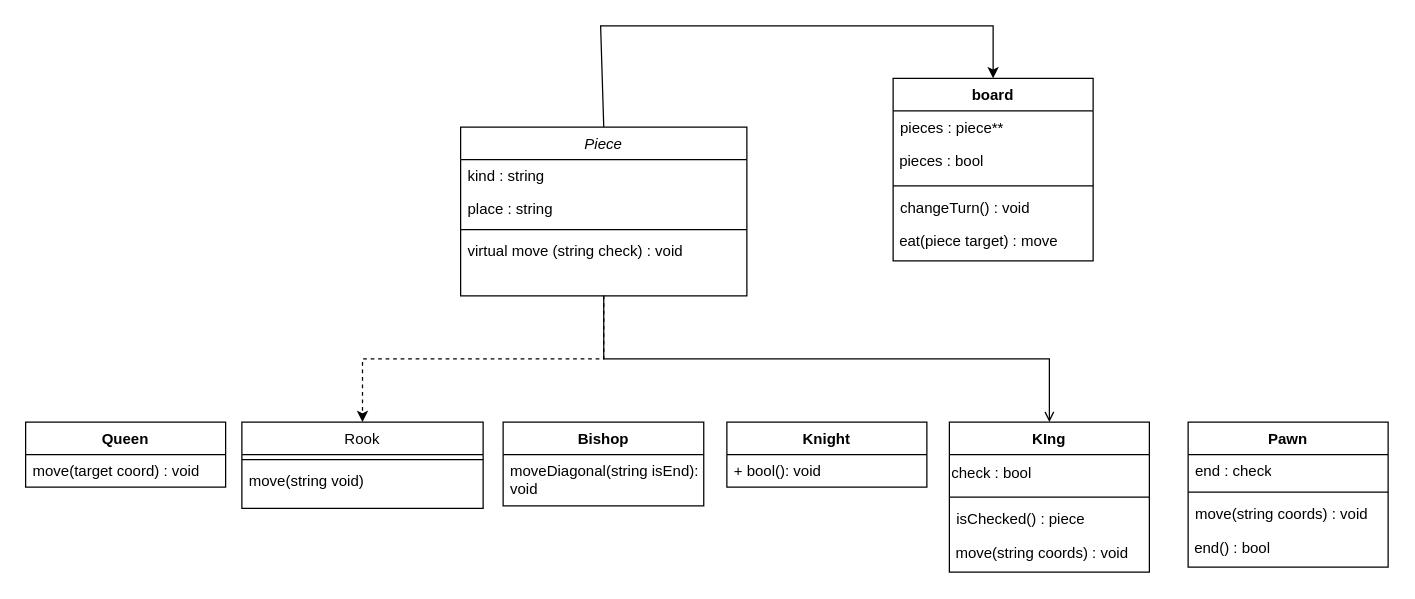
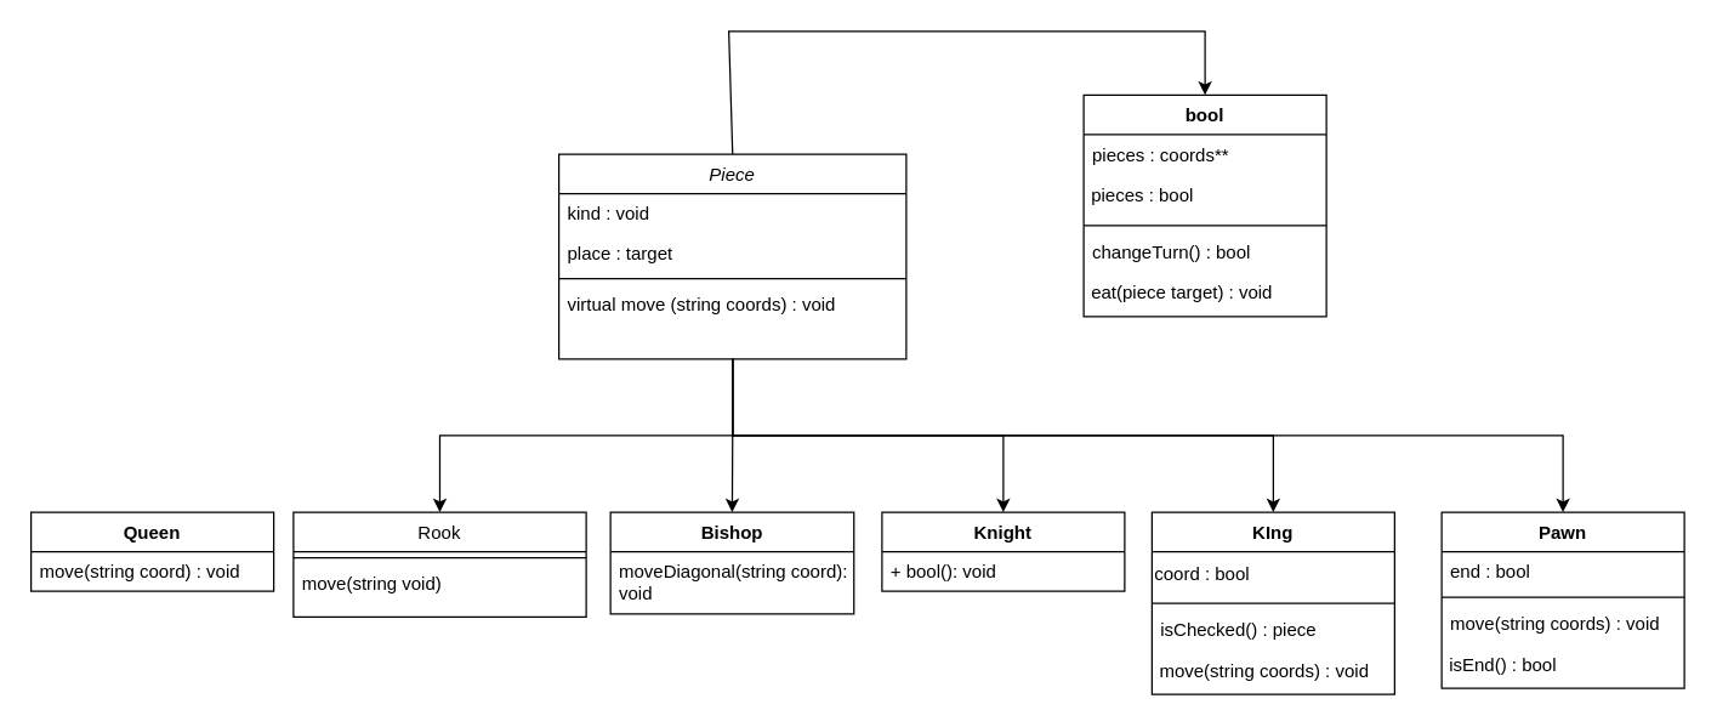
  <mxCell id="0" />
  <mxCell id="1" parent="0" />
- <mxCell id="3" style="edgeStyle=orthogonalEdgeStyle;rounded=0;orthogonalLoop=1;jettySize=auto;html=1;exitX=0.5;exitY=1;exitDx=0;exitDy=0;dashed=1;" parent="1" source="8" target="13" edge="1"><mxGeometry relative="1" as="geometry" /></mxCell>
- <mxCell id="4" style="edgeStyle=orthogonalEdgeStyle;rounded=0;orthogonalLoop=1;jettySize=auto;html=1;exitX=0.5;exitY=1;exitDx=0;exitDy=0;endArrow=open;" parent="1" source="8" target="18" edge="1"><mxGeometry relative="1" as="geometry" /></mxCell>
+ <mxCell id="2" style="edgeStyle=orthogonalEdgeStyle;rounded=0;orthogonalLoop=1;jettySize=auto;html=1;exitX=0.5;exitY=1;exitDx=0;exitDy=0;entryX=0.5;entryY=0;entryDx=0;entryDy=0;" parent="1" source="8" target="23" edge="1"><mxGeometry relative="1" as="geometry"><mxPoint x="380" y="322" as="targetPoint" /></mxGeometry></mxCell>
+ <mxCell id="3" style="edgeStyle=orthogonalEdgeStyle;rounded=0;orthogonalLoop=1;jettySize=auto;html=1;exitX=0.5;exitY=1;exitDx=0;exitDy=0;" parent="1" source="8" target="13" edge="1"><mxGeometry relative="1" as="geometry" /></mxCell>
+ <mxCell id="4" style="edgeStyle=orthogonalEdgeStyle;rounded=0;orthogonalLoop=1;jettySize=auto;html=1;exitX=0.5;exitY=1;exitDx=0;exitDy=0;" parent="1" source="8" target="18" edge="1"><mxGeometry relative="1" as="geometry" /></mxCell>
+ <mxCell id="5" style="edgeStyle=orthogonalEdgeStyle;rounded=0;orthogonalLoop=1;jettySize=auto;html=1;exitX=0.5;exitY=1;exitDx=0;exitDy=0;" parent="1" source="8" target="25" edge="1"><mxGeometry relative="1" as="geometry" /></mxCell>
+ <mxCell id="6" style="edgeStyle=orthogonalEdgeStyle;rounded=0;orthogonalLoop=1;jettySize=auto;html=1;exitX=0.5;exitY=1;exitDx=0;exitDy=0;" parent="1" source="8" target="27" edge="1"><mxGeometry relative="1" as="geometry" /></mxCell>
  <mxCell id="7" style="edgeStyle=none;rounded=0;orthogonalLoop=1;jettySize=auto;html=1;exitX=0.5;exitY=0;exitDx=0;exitDy=0;entryX=0.5;entryY=0;entryDx=0;entryDy=0;" parent="1" source="8" target="32" edge="1"><mxGeometry relative="1" as="geometry"><mxPoint x="710" y="41" as="targetPoint" /><Array as="points"><mxPoint x="480" y="20" /><mxPoint x="794" y="20" /></Array></mxGeometry></mxCell>
  <mxCell id="8" value="Piece" style="swimlane;fontStyle=2;align=center;verticalAlign=top;childLayout=stackLayout;horizontal=1;startSize=26;horizontalStack=0;resizeParent=1;resizeLast=0;collapsible=1;marginBottom=0;rounded=0;shadow=0;strokeWidth=1;" parent="1" vertex="1"><mxGeometry x="368" y="101" width="229" height="135" as="geometry"><mxRectangle x="230" y="140" width="160" height="26" as="alternateBounds" /></mxGeometry></mxCell>
- <mxCell id="9" value="kind : string" style="text;align=left;verticalAlign=top;spacingLeft=4;spacingRight=4;overflow=hidden;rotatable=0;points=[[0,0.5],[1,0.5]];portConstraint=eastwest;" parent="8" vertex="1"><mxGeometry y="26" width="229" height="26" as="geometry" /></mxCell>
- <mxCell id="10" value="place : string" style="text;align=left;verticalAlign=top;spacingLeft=4;spacingRight=4;overflow=hidden;rotatable=0;points=[[0,0.5],[1,0.5]];portConstraint=eastwest;rounded=0;shadow=0;html=0;" parent="8" vertex="1"><mxGeometry y="52" width="229" height="26" as="geometry" /></mxCell>
+ <mxCell id="9" value="kind : void" style="text;align=left;verticalAlign=top;spacingLeft=4;spacingRight=4;overflow=hidden;rotatable=0;points=[[0,0.5],[1,0.5]];portConstraint=eastwest;" parent="8" vertex="1"><mxGeometry y="26" width="229" height="26" as="geometry" /></mxCell>
+ <mxCell id="10" value="place : target" style="text;align=left;verticalAlign=top;spacingLeft=4;spacingRight=4;overflow=hidden;rotatable=0;points=[[0,0.5],[1,0.5]];portConstraint=eastwest;rounded=0;shadow=0;html=0;" parent="8" vertex="1"><mxGeometry y="52" width="229" height="26" as="geometry" /></mxCell>
  <mxCell id="11" value="" style="line;html=1;strokeWidth=1;align=left;verticalAlign=middle;spacingTop=-1;spacingLeft=3;spacingRight=3;rotatable=0;labelPosition=right;points=[];portConstraint=eastwest;" parent="8" vertex="1"><mxGeometry y="78" width="229" height="8" as="geometry" /></mxCell>
- <mxCell id="12" value="virtual move (string check) : void&#10;" style="text;align=left;verticalAlign=top;spacingLeft=4;spacingRight=4;overflow=hidden;rotatable=0;points=[[0,0.5],[1,0.5]];portConstraint=eastwest;" parent="8" vertex="1"><mxGeometry y="86" width="229" height="49" as="geometry" /></mxCell>
+ <mxCell id="12" value="virtual move (string coords) : void&#10;" style="text;align=left;verticalAlign=top;spacingLeft=4;spacingRight=4;overflow=hidden;rotatable=0;points=[[0,0.5],[1,0.5]];portConstraint=eastwest;" parent="8" vertex="1"><mxGeometry y="86" width="229" height="49" as="geometry" /></mxCell>
  <mxCell id="13" value="Rook" style="swimlane;fontStyle=0;align=center;verticalAlign=top;childLayout=stackLayout;horizontal=1;startSize=26;horizontalStack=0;resizeParent=1;resizeLast=0;collapsible=1;marginBottom=0;rounded=0;shadow=0;strokeWidth=1;" parent="1" vertex="1"><mxGeometry x="193" y="337" width="193" height="69" as="geometry"><mxRectangle x="130" y="380" width="160" height="26" as="alternateBounds" /></mxGeometry></mxCell>
  <mxCell id="14" value="" style="line;html=1;strokeWidth=1;align=left;verticalAlign=middle;spacingTop=-1;spacingLeft=3;spacingRight=3;rotatable=0;labelPosition=right;points=[];portConstraint=eastwest;" parent="13" vertex="1"><mxGeometry y="26" width="193" height="8" as="geometry" /></mxCell>
  <mxCell id="15" value="move(string void)" style="text;align=left;verticalAlign=top;spacingLeft=4;spacingRight=4;overflow=hidden;rotatable=0;points=[[0,0.5],[1,0.5]];portConstraint=eastwest;labelBackgroundColor=none;" parent="13" vertex="1"><mxGeometry y="34" width="193" height="35" as="geometry" /></mxCell>
  <mxCell id="16" value="Queen&lt;div&gt;&lt;br&gt;&lt;/div&gt;" style="swimlane;fontStyle=1;align=center;verticalAlign=top;childLayout=stackLayout;horizontal=1;startSize=26;horizontalStack=0;resizeParent=1;resizeParentMax=0;resizeLast=0;collapsible=1;marginBottom=0;whiteSpace=wrap;html=1;" parent="1" vertex="1"><mxGeometry x="20" y="337" width="160" height="52" as="geometry" /></mxCell>
- <mxCell id="17" value="move(target coord) : void" style="text;strokeColor=none;fillColor=none;align=left;verticalAlign=top;spacingLeft=4;spacingRight=4;overflow=hidden;rotatable=0;points=[[0,0.5],[1,0.5]];portConstraint=eastwest;whiteSpace=wrap;html=1;" parent="16" vertex="1"><mxGeometry y="26" width="160" height="26" as="geometry" /></mxCell>
+ <mxCell id="17" value="move(string coord) : void" style="text;strokeColor=none;fillColor=none;align=left;verticalAlign=top;spacingLeft=4;spacingRight=4;overflow=hidden;rotatable=0;points=[[0,0.5],[1,0.5]];portConstraint=eastwest;whiteSpace=wrap;html=1;" parent="16" vertex="1"><mxGeometry y="26" width="160" height="26" as="geometry" /></mxCell>
  <mxCell id="18" value="KIng" style="swimlane;fontStyle=1;align=center;verticalAlign=top;childLayout=stackLayout;horizontal=1;startSize=26;horizontalStack=0;resizeParent=1;resizeParentMax=0;resizeLast=0;collapsible=1;marginBottom=0;whiteSpace=wrap;html=1;" parent="1" vertex="1"><mxGeometry x="759" y="337" width="160" height="120" as="geometry" /></mxCell>
- <mxCell id="19" value="check : bool" style="text;html=1;align=left;verticalAlign=middle;whiteSpace=wrap;rounded=0;" parent="18" vertex="1"><mxGeometry y="26" width="160" height="30" as="geometry" /></mxCell>
+ <mxCell id="19" value="coord : bool" style="text;html=1;align=left;verticalAlign=middle;whiteSpace=wrap;rounded=0;" parent="18" vertex="1"><mxGeometry y="26" width="160" height="30" as="geometry" /></mxCell>
  <mxCell id="20" value="" style="line;strokeWidth=1;fillColor=none;align=left;verticalAlign=middle;spacingTop=-1;spacingLeft=3;spacingRight=3;rotatable=0;labelPosition=right;points=[];portConstraint=eastwest;strokeColor=inherit;" parent="18" vertex="1"><mxGeometry y="56" width="160" height="8" as="geometry" /></mxCell>
  <mxCell id="21" value="isChecked() : piece" style="text;strokeColor=none;fillColor=none;align=left;verticalAlign=top;spacingLeft=4;spacingRight=4;overflow=hidden;rotatable=0;points=[[0,0.5],[1,0.5]];portConstraint=eastwest;whiteSpace=wrap;html=1;" parent="18" vertex="1"><mxGeometry y="64" width="160" height="26" as="geometry" /></mxCell>
  <mxCell id="22" value="&amp;nbsp;move(string coords) : void" style="text;html=1;align=left;verticalAlign=middle;whiteSpace=wrap;rounded=0;" parent="18" vertex="1"><mxGeometry y="90" width="160" height="30" as="geometry" /></mxCell>
  <mxCell id="23" value="Bishop" style="swimlane;fontStyle=1;align=center;verticalAlign=top;childLayout=stackLayout;horizontal=1;startSize=26;horizontalStack=0;resizeParent=1;resizeParentMax=0;resizeLast=0;collapsible=1;marginBottom=0;whiteSpace=wrap;html=1;" parent="1" vertex="1"><mxGeometry x="402" y="337" width="160.5" height="67" as="geometry" /></mxCell>
- <mxCell id="24" value="moveDiagonal(string isEnd): void" style="text;strokeColor=none;fillColor=none;align=left;verticalAlign=top;spacingLeft=4;spacingRight=4;overflow=hidden;rotatable=0;points=[[0,0.5],[1,0.5]];portConstraint=eastwest;whiteSpace=wrap;html=1;" parent="23" vertex="1"><mxGeometry y="26" width="160.5" height="41" as="geometry" /></mxCell>
+ <mxCell id="24" value="moveDiagonal(string coord): void" style="text;strokeColor=none;fillColor=none;align=left;verticalAlign=top;spacingLeft=4;spacingRight=4;overflow=hidden;rotatable=0;points=[[0,0.5],[1,0.5]];portConstraint=eastwest;whiteSpace=wrap;html=1;" parent="23" vertex="1"><mxGeometry y="26" width="160.5" height="41" as="geometry" /></mxCell>
  <mxCell id="25" value="Knight" style="swimlane;fontStyle=1;align=center;verticalAlign=top;childLayout=stackLayout;horizontal=1;startSize=26;horizontalStack=0;resizeParent=1;resizeParentMax=0;resizeLast=0;collapsible=1;marginBottom=0;whiteSpace=wrap;html=1;" parent="1" vertex="1"><mxGeometry x="581" y="337" width="160" height="52" as="geometry" /></mxCell>
  <mxCell id="26" value="+ bool(): void" style="text;strokeColor=none;fillColor=none;align=left;verticalAlign=top;spacingLeft=4;spacingRight=4;overflow=hidden;rotatable=0;points=[[0,0.5],[1,0.5]];portConstraint=eastwest;whiteSpace=wrap;html=1;" parent="25" vertex="1"><mxGeometry y="26" width="160" height="26" as="geometry" /></mxCell>
  <mxCell id="27" value="Pawn" style="swimlane;fontStyle=1;align=center;verticalAlign=top;childLayout=stackLayout;horizontal=1;startSize=26;horizontalStack=0;resizeParent=1;resizeParentMax=0;resizeLast=0;collapsible=1;marginBottom=0;whiteSpace=wrap;html=1;" parent="1" vertex="1"><mxGeometry x="950" y="337" width="160" height="116" as="geometry" /></mxCell>
- <mxCell id="28" value="end : check" style="text;strokeColor=none;fillColor=none;align=left;verticalAlign=top;spacingLeft=4;spacingRight=4;overflow=hidden;rotatable=0;points=[[0,0.5],[1,0.5]];portConstraint=eastwest;whiteSpace=wrap;html=1;" parent="27" vertex="1"><mxGeometry y="26" width="160" height="26" as="geometry" /></mxCell>
+ <mxCell id="28" value="end : bool" style="text;strokeColor=none;fillColor=none;align=left;verticalAlign=top;spacingLeft=4;spacingRight=4;overflow=hidden;rotatable=0;points=[[0,0.5],[1,0.5]];portConstraint=eastwest;whiteSpace=wrap;html=1;" parent="27" vertex="1"><mxGeometry y="26" width="160" height="26" as="geometry" /></mxCell>
  <mxCell id="29" value="" style="line;strokeWidth=1;fillColor=none;align=left;verticalAlign=middle;spacingTop=-1;spacingLeft=3;spacingRight=3;rotatable=0;labelPosition=right;points=[];portConstraint=eastwest;strokeColor=inherit;" parent="27" vertex="1"><mxGeometry y="52" width="160" height="8" as="geometry" /></mxCell>
  <mxCell id="30" value="move(string coords) : void" style="text;strokeColor=none;fillColor=none;align=left;verticalAlign=top;spacingLeft=4;spacingRight=4;overflow=hidden;rotatable=0;points=[[0,0.5],[1,0.5]];portConstraint=eastwest;whiteSpace=wrap;html=1;" parent="27" vertex="1"><mxGeometry y="60" width="160" height="26" as="geometry" /></mxCell>
- <mxCell id="31" value="&amp;nbsp;end() : bool" style="text;html=1;align=left;verticalAlign=middle;whiteSpace=wrap;rounded=0;" parent="27" vertex="1"><mxGeometry y="86" width="160" height="30" as="geometry" /></mxCell>
- <mxCell id="32" value="board" style="swimlane;fontStyle=1;align=center;verticalAlign=top;childLayout=stackLayout;horizontal=1;startSize=26;horizontalStack=0;resizeParent=1;resizeParentMax=0;resizeLast=0;collapsible=1;marginBottom=0;whiteSpace=wrap;html=1;" parent="1" vertex="1"><mxGeometry x="714" y="62" width="160" height="146" as="geometry" /></mxCell>
- <mxCell id="33" value="pieces : piece**" style="text;strokeColor=none;fillColor=none;align=left;verticalAlign=top;spacingLeft=4;spacingRight=4;overflow=hidden;rotatable=0;points=[[0,0.5],[1,0.5]];portConstraint=eastwest;whiteSpace=wrap;html=1;" parent="32" vertex="1"><mxGeometry y="26" width="160" height="26" as="geometry" /></mxCell>
+ <mxCell id="31" value="&amp;nbsp;isEnd() : bool" style="text;html=1;align=left;verticalAlign=middle;whiteSpace=wrap;rounded=0;" parent="27" vertex="1"><mxGeometry y="86" width="160" height="30" as="geometry" /></mxCell>
+ <mxCell id="32" value="bool" style="swimlane;fontStyle=1;align=center;verticalAlign=top;childLayout=stackLayout;horizontal=1;startSize=26;horizontalStack=0;resizeParent=1;resizeParentMax=0;resizeLast=0;collapsible=1;marginBottom=0;whiteSpace=wrap;html=1;" parent="1" vertex="1"><mxGeometry x="714" y="62" width="160" height="146" as="geometry" /></mxCell>
+ <mxCell id="33" value="pieces : coords**" style="text;strokeColor=none;fillColor=none;align=left;verticalAlign=top;spacingLeft=4;spacingRight=4;overflow=hidden;rotatable=0;points=[[0,0.5],[1,0.5]];portConstraint=eastwest;whiteSpace=wrap;html=1;" parent="32" vertex="1"><mxGeometry y="26" width="160" height="26" as="geometry" /></mxCell>
  <mxCell id="34" value="&amp;nbsp;pieces : bool" style="text;html=1;align=left;verticalAlign=middle;whiteSpace=wrap;rounded=0;" parent="32" vertex="1"><mxGeometry y="52" width="160" height="30" as="geometry" /></mxCell>
  <mxCell id="35" value="" style="line;strokeWidth=1;fillColor=none;align=left;verticalAlign=middle;spacingTop=-1;spacingLeft=3;spacingRight=3;rotatable=0;labelPosition=right;points=[];portConstraint=eastwest;strokeColor=inherit;" parent="32" vertex="1"><mxGeometry y="82" width="160" height="8" as="geometry" /></mxCell>
- <mxCell id="36" value="changeTurn() : void" style="text;strokeColor=none;fillColor=none;align=left;verticalAlign=top;spacingLeft=4;spacingRight=4;overflow=hidden;rotatable=0;points=[[0,0.5],[1,0.5]];portConstraint=eastwest;whiteSpace=wrap;html=1;" parent="32" vertex="1"><mxGeometry y="90" width="160" height="26" as="geometry" /></mxCell>
- <mxCell id="37" value="&amp;nbsp;eat(piece target) : move&amp;nbsp;" style="text;html=1;align=left;verticalAlign=middle;whiteSpace=wrap;rounded=0;" parent="32" vertex="1"><mxGeometry y="116" width="160" height="30" as="geometry" /></mxCell>
+ <mxCell id="36" value="changeTurn() : bool" style="text;strokeColor=none;fillColor=none;align=left;verticalAlign=top;spacingLeft=4;spacingRight=4;overflow=hidden;rotatable=0;points=[[0,0.5],[1,0.5]];portConstraint=eastwest;whiteSpace=wrap;html=1;" parent="32" vertex="1"><mxGeometry y="90" width="160" height="26" as="geometry" /></mxCell>
+ <mxCell id="37" value="&amp;nbsp;eat(piece target) : void&amp;nbsp;" style="text;html=1;align=left;verticalAlign=middle;whiteSpace=wrap;rounded=0;" parent="32" vertex="1"><mxGeometry y="116" width="160" height="30" as="geometry" /></mxCell>
